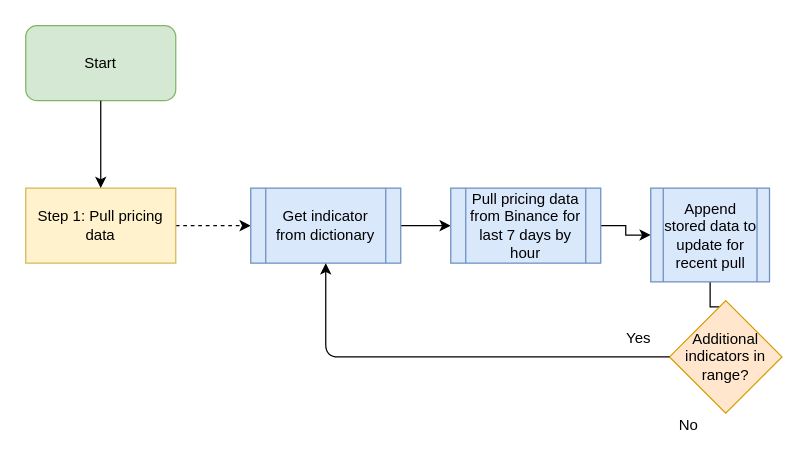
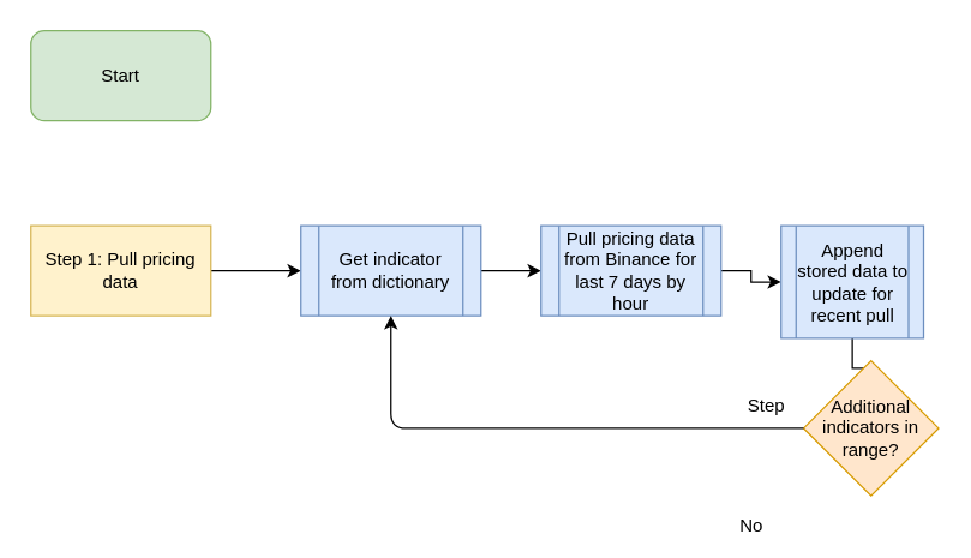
  <mxCell id="0" />
  <mxCell id="1" parent="0" />
  <mxCell id="2" value="Start" style="rounded=1;whiteSpace=wrap;html=1;fillColor=#d5e8d4;strokeColor=#82b366;" vertex="1" parent="1"><mxGeometry x="20" y="20" width="120" height="60" as="geometry" /></mxCell>
- <mxCell id="3" value="" style="edgeStyle=orthogonalEdgeStyle;rounded=0;orthogonalLoop=1;jettySize=auto;html=1;dashed=1;" edge="1" parent="1" source="4" target="7"><mxGeometry relative="1" as="geometry" /></mxCell>
+ <mxCell id="3" value="" style="edgeStyle=orthogonalEdgeStyle;rounded=0;orthogonalLoop=1;jettySize=auto;html=1;" edge="1" parent="1" source="4" target="7"><mxGeometry relative="1" as="geometry" /></mxCell>
  <mxCell id="4" value="Step 1: Pull pricing data" style="rounded=0;whiteSpace=wrap;html=1;fillColor=#fff2cc;strokeColor=#d6b656;" vertex="1" parent="1"><mxGeometry x="20" y="150" width="120" height="60" as="geometry" /></mxCell>
- <mxCell id="5" value="" style="endArrow=classic;html=1;exitX=0.5;exitY=1;exitDx=0;exitDy=0;entryX=0.5;entryY=0;entryDx=0;entryDy=0;" edge="1" parent="1" source="2" target="4"><mxGeometry width="50" height="50" relative="1" as="geometry"><mxPoint x="350" y="260" as="sourcePoint" /><mxPoint x="400" y="210" as="targetPoint" /></mxGeometry></mxCell>
  <mxCell id="6" value="" style="edgeStyle=orthogonalEdgeStyle;rounded=0;orthogonalLoop=1;jettySize=auto;html=1;" edge="1" parent="1" source="7" target="9"><mxGeometry relative="1" as="geometry" /></mxCell>
  <mxCell id="7" value="Get indicator from dictionary" style="shape=process;whiteSpace=wrap;html=1;backgroundOutline=1;rounded=0;strokeColor=#6c8ebf;fillColor=#dae8fc;" vertex="1" parent="1"><mxGeometry x="200" y="150" width="120" height="60" as="geometry" /></mxCell>
  <mxCell id="8" value="" style="edgeStyle=orthogonalEdgeStyle;rounded=0;orthogonalLoop=1;jettySize=auto;html=1;" edge="1" parent="1" source="9" target="11"><mxGeometry relative="1" as="geometry" /></mxCell>
  <mxCell id="9" value="Pull pricing data from Binance for last 7 days by hour" style="shape=process;whiteSpace=wrap;html=1;backgroundOutline=1;rounded=0;strokeColor=#6c8ebf;fillColor=#dae8fc;" vertex="1" parent="1"><mxGeometry x="360" y="150" width="120" height="60" as="geometry" /></mxCell>
  <mxCell id="10" value="" style="edgeStyle=orthogonalEdgeStyle;rounded=0;orthogonalLoop=1;jettySize=auto;html=1;" edge="1" parent="1" source="11" target="12"><mxGeometry relative="1" as="geometry" /></mxCell>
  <mxCell id="11" value="Append stored data to update for recent pull" style="shape=process;whiteSpace=wrap;html=1;backgroundOutline=1;rounded=0;strokeColor=#6c8ebf;fillColor=#dae8fc;" vertex="1" parent="1"><mxGeometry x="520" y="150" width="95" height="75" as="geometry" /></mxCell>
  <mxCell id="12" value="Additional indicators in range?" style="rhombus;whiteSpace=wrap;html=1;rounded=0;strokeColor=#d79b00;fillColor=#ffe6cc;" vertex="1" parent="1"><mxGeometry x="535" y="240" width="90" height="90" as="geometry" /></mxCell>
  <mxCell id="13" value="" style="endArrow=classic;html=1;exitX=0;exitY=0.5;exitDx=0;exitDy=0;" edge="1" parent="1" source="12"><mxGeometry width="50" height="50" relative="1" as="geometry"><mxPoint x="350" y="230" as="sourcePoint" /><mxPoint x="260" y="210" as="targetPoint" /><Array as="points"><mxPoint x="260" y="285" /></Array></mxGeometry></mxCell>
- <mxCell id="14" value="Yes" style="text;html=1;align=center;verticalAlign=middle;resizable=0;points=[];autosize=1;strokeColor=none;" vertex="1" parent="1"><mxGeometry x="490" y="260" width="40" height="20" as="geometry" /></mxCell>
- <mxCell id="15" value="No" style="text;html=1;align=center;verticalAlign=middle;resizable=0;points=[];autosize=1;strokeColor=none;" vertex="1" parent="1"><mxGeometry x="535" y="330" width="30" height="20" as="geometry" /></mxCell>
+ <mxCell id="14" value="Step" style="text;html=1;align=center;verticalAlign=middle;resizable=0;points=[];autosize=1;strokeColor=none;" vertex="1" parent="1"><mxGeometry x="490" y="260" width="40" height="20" as="geometry" /></mxCell>
+ <mxCell id="15" value="No" style="text;html=1;align=center;verticalAlign=middle;resizable=0;points=[];autosize=1;strokeColor=none;" vertex="1" parent="1"><mxGeometry x="485" y="340" width="30" height="20" as="geometry" /></mxCell>
